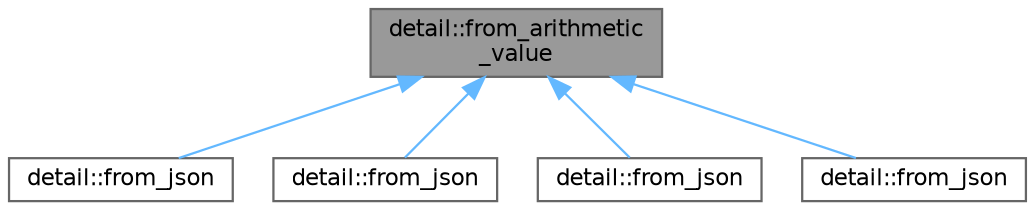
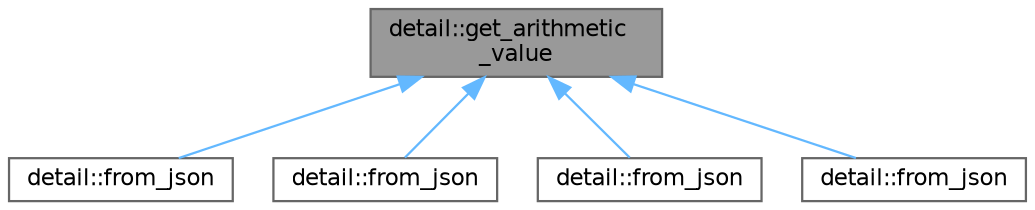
  digraph {
    rankdir=TB
    node [color=grey40 fillcolor=white fontname=Helvetica fontsize=10 shape=box style=filled]
    edge [color=steelblue1 dir=back fontname=Helvetica fontsize=10 labelfontname=Helvetica labelfontsize=10 style=solid]
-   n1 [color=gray40 fillcolor=grey60 fontcolor=black height=0.2 label="detail::from_arithmetic\l_value" width=0.4]
+   n1 [color=gray40 fillcolor=grey60 fontcolor=black height=0.2 label="detail::get_arithmetic\l_value" width=0.4]
    n2 [height=0.2 label="detail::from_json" width=0.4]
    n3 [height=0.2 label="detail::from_json" width=0.4]
    n4 [height=0.2 label="detail::from_json" width=0.4]
    n5 [height=0.2 label="detail::from_json" width=0.4]
    n1 -> n2
    n1 -> n3
    n1 -> n4
    n1 -> n5
  }
